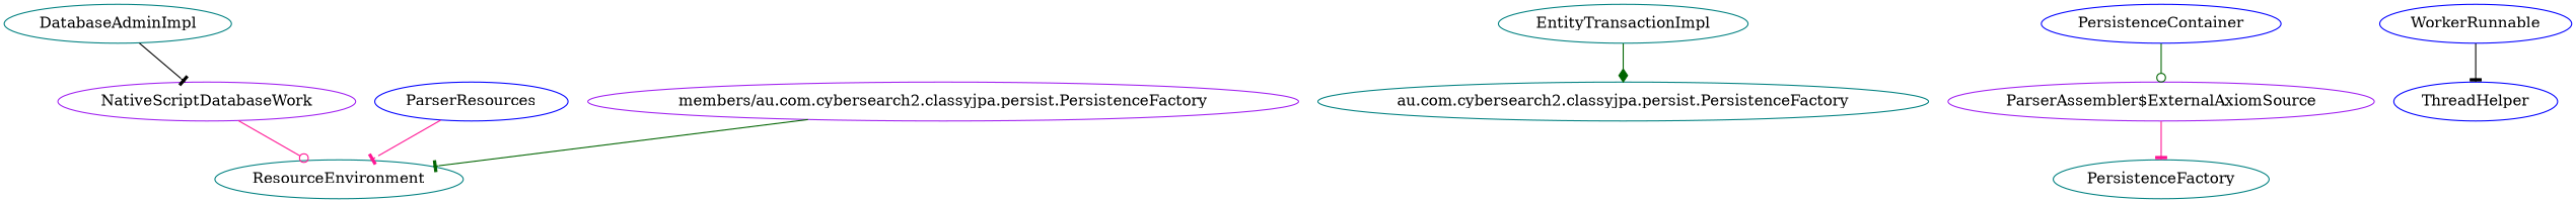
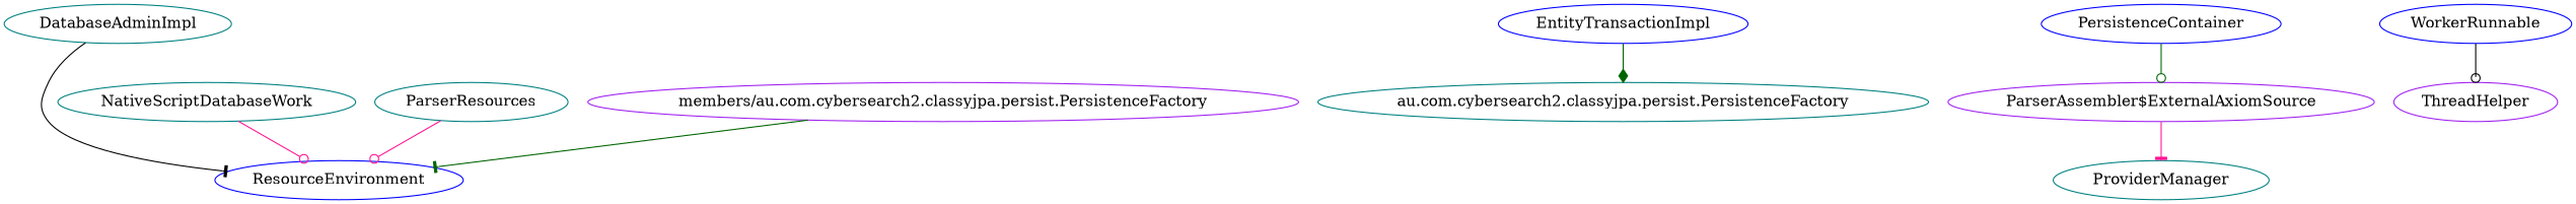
  digraph {
    concentrate=true
    node [color=teal]
    edge [arrowhead=tee color=darkgreen]
    DatabaseAdminImpl
-   ResourceEnvironment
+   ResourceEnvironment [color=blue]
    n3 [label="au.com.cybersearch2.classyjpa.persist.PersistenceFactory"]
-   EntityTransactionImpl
-   NativeScriptDatabaseWork [color=purple]
+   EntityTransactionImpl [color=blue]
+   NativeScriptDatabaseWork
    n6 [color=purple label="ParserAssembler$ExternalAxiomSource"]
-   ProviderManager [label=PersistenceFactory]
-   ParserResources [color=blue]
+   ProviderManager
+   ParserResources
    PersistenceContainer [color=blue]
    WorkerRunnable [color=blue]
-   ThreadHelper [color=blue]
+   ThreadHelper [color=purple]
    n12 [color=purple label="members/au.com.cybersearch2.classyjpa.persist.PersistenceFactory"]
-   DatabaseAdminImpl -> NativeScriptDatabaseWork [color=black]
+   DatabaseAdminImpl -> ResourceEnvironment [color=black]
    EntityTransactionImpl -> n3 [arrowhead=diamond]
    NativeScriptDatabaseWork -> ResourceEnvironment [arrowhead=odot color=deeppink]
    n6 -> ProviderManager [color=deeppink]
-   ParserResources -> ResourceEnvironment [color=deeppink]
+   ParserResources -> ResourceEnvironment [arrowhead=odot color=deeppink]
    PersistenceContainer -> n6 [arrowhead=odot]
-   WorkerRunnable -> ThreadHelper [color=black]
+   WorkerRunnable -> ThreadHelper [arrowhead=odot color=black]
    n12 -> ResourceEnvironment
  }
